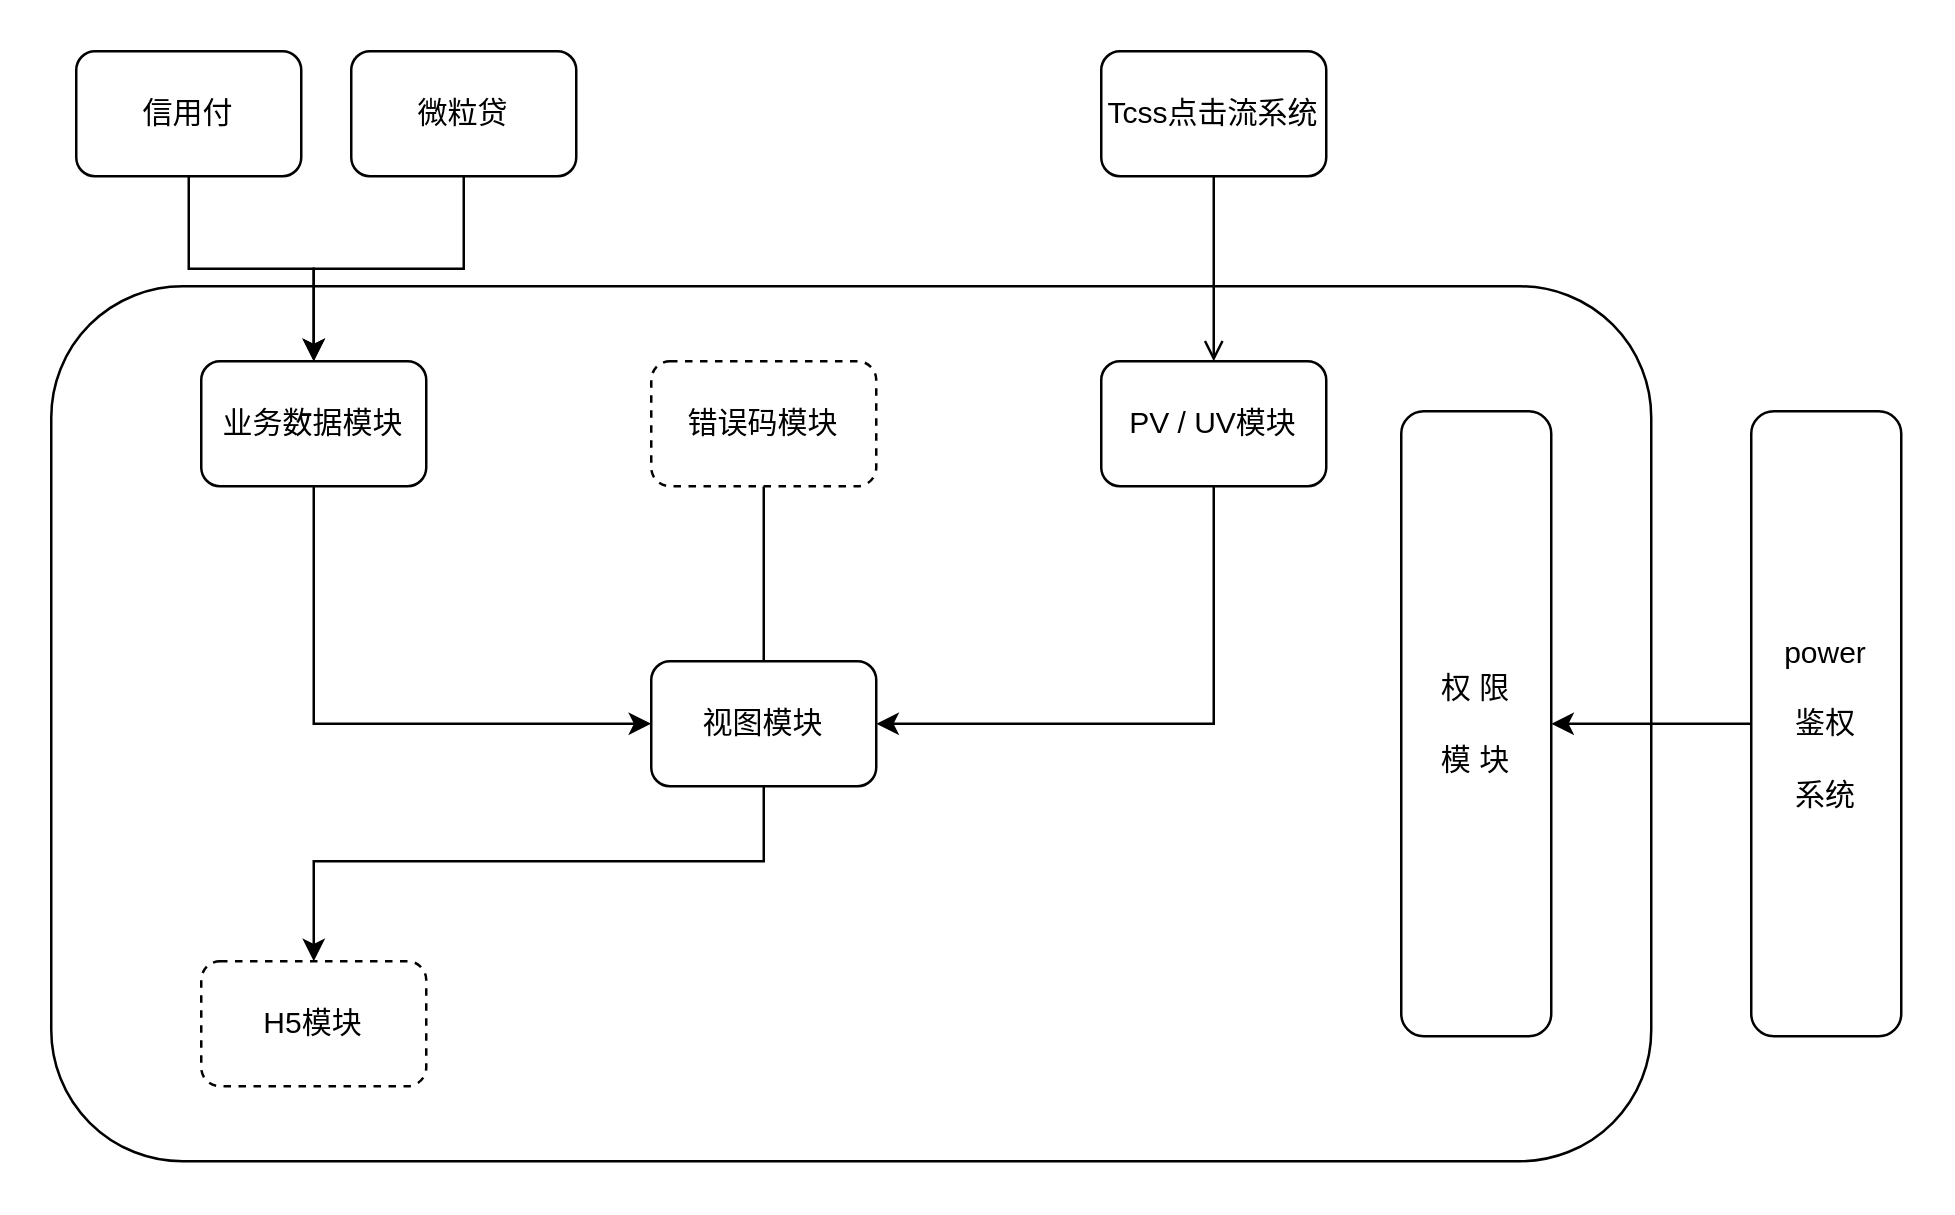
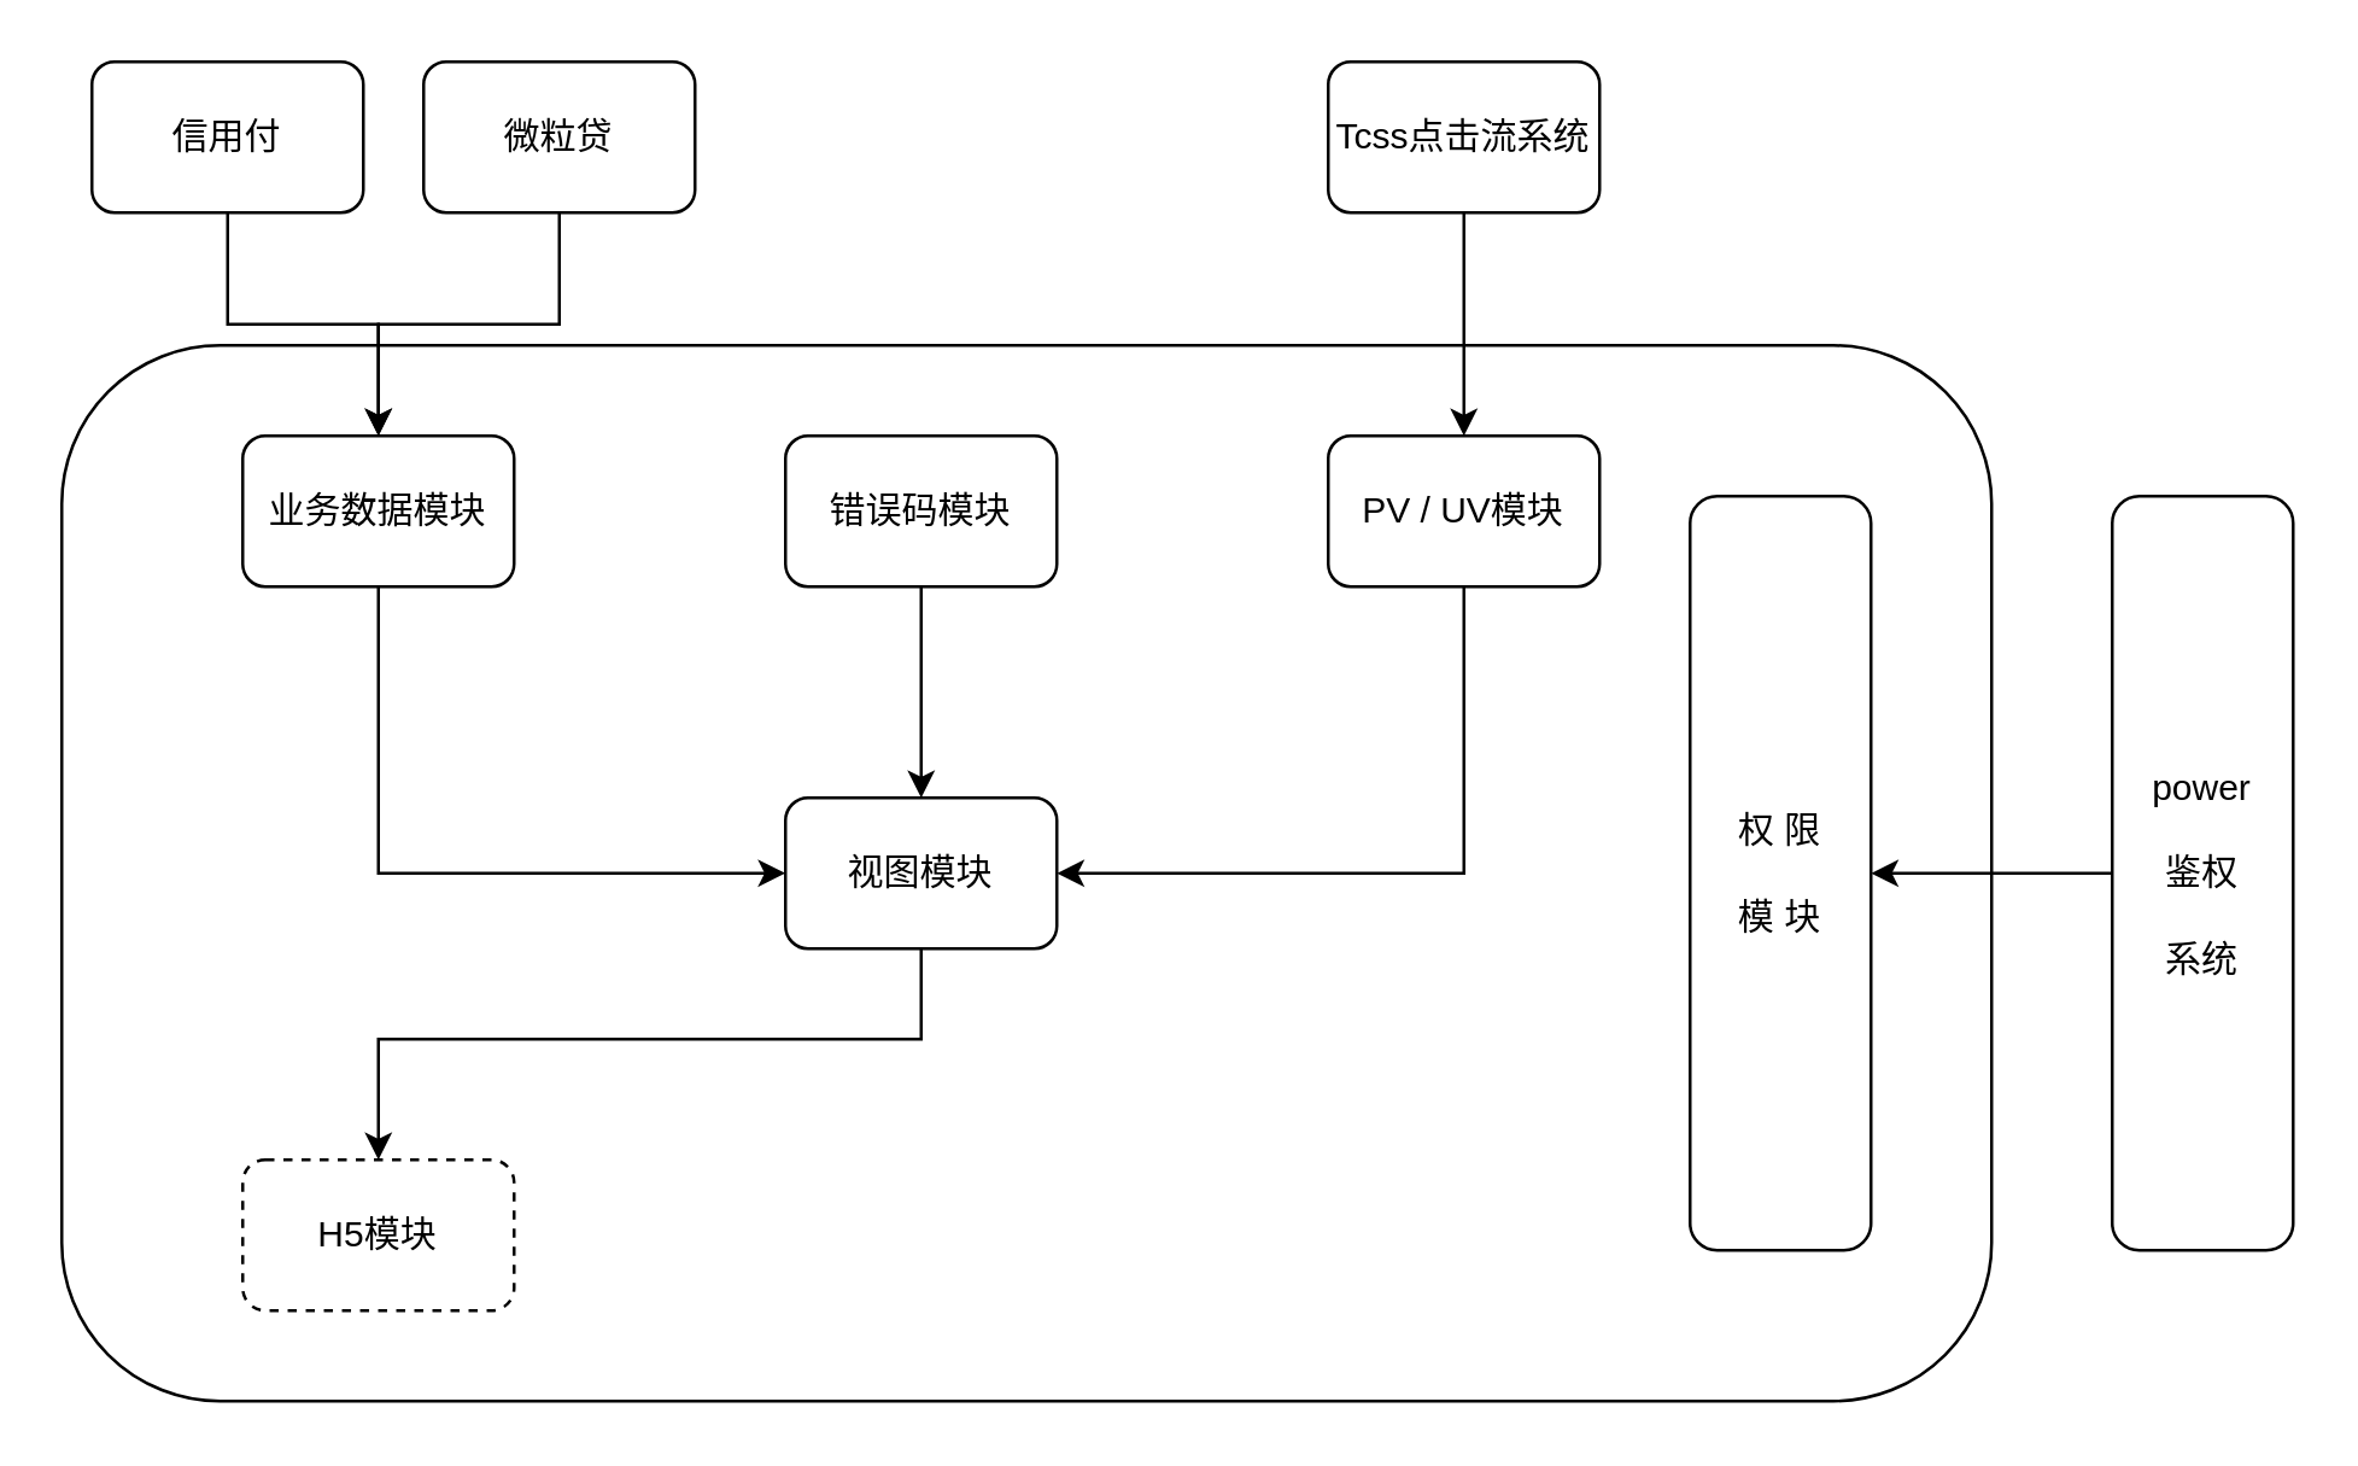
  <mxCell id="0" />
  <mxCell id="1" parent="0" />
  <mxCell id="2" value="" style="rounded=1;whiteSpace=wrap;html=1;" vertex="1" parent="1"><mxGeometry x="20" y="114" width="640" height="350" as="geometry" /></mxCell>
  <mxCell id="3" style="edgeStyle=orthogonalEdgeStyle;rounded=0;orthogonalLoop=1;jettySize=auto;html=1;" edge="1" parent="1" source="4" target="11"><mxGeometry relative="1" as="geometry"><Array as="points"><mxPoint x="305" y="344" /><mxPoint x="125" y="344" /></Array></mxGeometry></mxCell>
  <mxCell id="4" value="视图模块" style="rounded=1;whiteSpace=wrap;html=1;" vertex="1" parent="1"><mxGeometry x="260" y="264" width="90" height="50" as="geometry" /></mxCell>
- <mxCell id="5" style="edgeStyle=orthogonalEdgeStyle;rounded=0;orthogonalLoop=1;jettySize=auto;html=1;endArrow=none;" edge="1" parent="1" source="6" target="4"><mxGeometry relative="1" as="geometry" /></mxCell>
- <mxCell id="6" value="错误码模块" style="rounded=1;whiteSpace=wrap;html=1;dashed=1;" vertex="1" parent="1"><mxGeometry x="260" y="144" width="90" height="50" as="geometry" /></mxCell>
+ <mxCell id="5" style="edgeStyle=orthogonalEdgeStyle;rounded=0;orthogonalLoop=1;jettySize=auto;html=1;" edge="1" parent="1" source="6" target="4"><mxGeometry relative="1" as="geometry" /></mxCell>
+ <mxCell id="6" value="错误码模块" style="rounded=1;whiteSpace=wrap;html=1;" vertex="1" parent="1"><mxGeometry x="260" y="144" width="90" height="50" as="geometry" /></mxCell>
  <mxCell id="7" style="edgeStyle=orthogonalEdgeStyle;rounded=0;orthogonalLoop=1;jettySize=auto;html=1;entryX=0;entryY=0.5;entryDx=0;entryDy=0;exitX=0.5;exitY=1;exitDx=0;exitDy=0;" edge="1" parent="1" source="8" target="4"><mxGeometry relative="1" as="geometry" /></mxCell>
  <mxCell id="8" value="业务数据模块" style="rounded=1;whiteSpace=wrap;html=1;" vertex="1" parent="1"><mxGeometry x="80" y="144" width="90" height="50" as="geometry" /></mxCell>
  <mxCell id="9" style="edgeStyle=orthogonalEdgeStyle;rounded=0;orthogonalLoop=1;jettySize=auto;html=1;entryX=1;entryY=0.5;entryDx=0;entryDy=0;" edge="1" parent="1" source="10" target="4"><mxGeometry relative="1" as="geometry"><Array as="points"><mxPoint x="485" y="289" /></Array></mxGeometry></mxCell>
  <mxCell id="10" value="PV / UV模块" style="rounded=1;whiteSpace=wrap;html=1;" vertex="1" parent="1"><mxGeometry x="440" y="144" width="90" height="50" as="geometry" /></mxCell>
  <mxCell id="11" value="H5模块" style="rounded=1;whiteSpace=wrap;html=1;dashed=1;" vertex="1" parent="1"><mxGeometry x="80" y="384" width="90" height="50" as="geometry" /></mxCell>
  <mxCell id="12" style="edgeStyle=orthogonalEdgeStyle;rounded=0;orthogonalLoop=1;jettySize=auto;html=1;entryX=0.5;entryY=0;entryDx=0;entryDy=0;" edge="1" parent="1" source="13" target="8"><mxGeometry relative="1" as="geometry" /></mxCell>
  <mxCell id="13" value="信用付" style="rounded=1;whiteSpace=wrap;html=1;" vertex="1" parent="1"><mxGeometry x="30" y="20" width="90" height="50" as="geometry" /></mxCell>
  <mxCell id="14" style="edgeStyle=orthogonalEdgeStyle;rounded=0;orthogonalLoop=1;jettySize=auto;html=1;" edge="1" parent="1" source="15" target="8"><mxGeometry relative="1" as="geometry" /></mxCell>
  <mxCell id="15" value="微粒贷" style="rounded=1;whiteSpace=wrap;html=1;" vertex="1" parent="1"><mxGeometry x="140" y="20" width="90" height="50" as="geometry" /></mxCell>
- <mxCell id="16" style="edgeStyle=orthogonalEdgeStyle;rounded=0;orthogonalLoop=1;jettySize=auto;html=1;entryX=0.5;entryY=0;entryDx=0;entryDy=0;endArrow=open;" edge="1" parent="1" source="17" target="10"><mxGeometry relative="1" as="geometry" /></mxCell>
+ <mxCell id="16" style="edgeStyle=orthogonalEdgeStyle;rounded=0;orthogonalLoop=1;jettySize=auto;html=1;entryX=0.5;entryY=0;entryDx=0;entryDy=0;" edge="1" parent="1" source="17" target="10"><mxGeometry relative="1" as="geometry" /></mxCell>
  <mxCell id="17" value="Tcss点击流系统" style="rounded=1;whiteSpace=wrap;html=1;" vertex="1" parent="1"><mxGeometry x="440" y="20" width="90" height="50" as="geometry" /></mxCell>
  <mxCell id="18" value="权 限&lt;br&gt;&lt;br&gt;模 块" style="rounded=1;whiteSpace=wrap;html=1;" vertex="1" parent="1"><mxGeometry x="560" y="164" width="60" height="250" as="geometry" /></mxCell>
  <mxCell id="19" style="edgeStyle=orthogonalEdgeStyle;rounded=0;orthogonalLoop=1;jettySize=auto;html=1;" edge="1" parent="1" source="20" target="18"><mxGeometry relative="1" as="geometry" /></mxCell>
  <mxCell id="20" value="power&lt;br&gt;&lt;br&gt;鉴权&lt;br&gt;&lt;br&gt;系统" style="rounded=1;whiteSpace=wrap;html=1;" vertex="1" parent="1"><mxGeometry x="700" y="164" width="60" height="250" as="geometry" /></mxCell>
